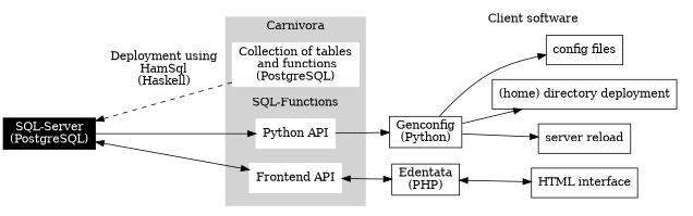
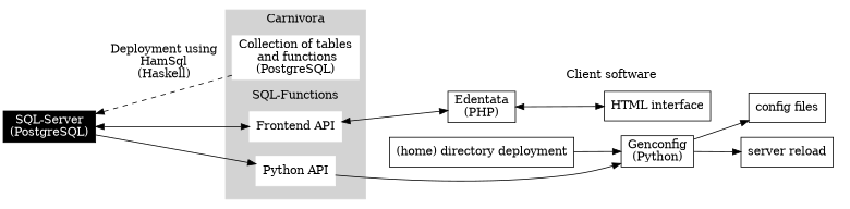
  digraph {
    rank=same
    rankdir=LR
    node [shape=box]
    edge [dir=forward]
    n1 [color=white label="Python API" style=filled]
    n2 [color=white label="Frontend API" style=filled]
    n3 [color=white label="Collection of tables\n and functions\n(PostgreSQL)" style=filled]
    n4 [label="Genconfig\n(Python)"]
    n5 [label="Edentata\n(PHP)"]
    n6 [label="server reload"]
    n7 [label="(home) directory deployment"]
    n8 [label="config files"]
    n9 [label="HTML interface"]
    n10 [color=black fontcolor=white label="SQL-Server\n(PostgreSQL)" style=filled]
    subgraph cluster_1 {
      color=lightgrey
      label=Carnivora
      style=filled
      n3
      subgraph cluster_2 {
        color=lightgrey
        label="SQL-Functions"
        style=filled
        n1
        n2
      }
    }
    subgraph cluster_3 {
      color=invis
      label="Client software"
      n4
      n5
      n6
      n7
      n8
      n9
    }
    n1 -> n4
    n2 -> n5 [dir=both]
    n3 -> n10 [label="Deployment using\nHamSql\n(Haskell)" shape=box style=dashed]
    n4 -> n6
-   n4 -> n7
+   n7 -> n4
    n4 -> n8
    n5 -> n9 [dir=both]
    n10 -> n1
    n10 -> n2 [dir=both]
  }
